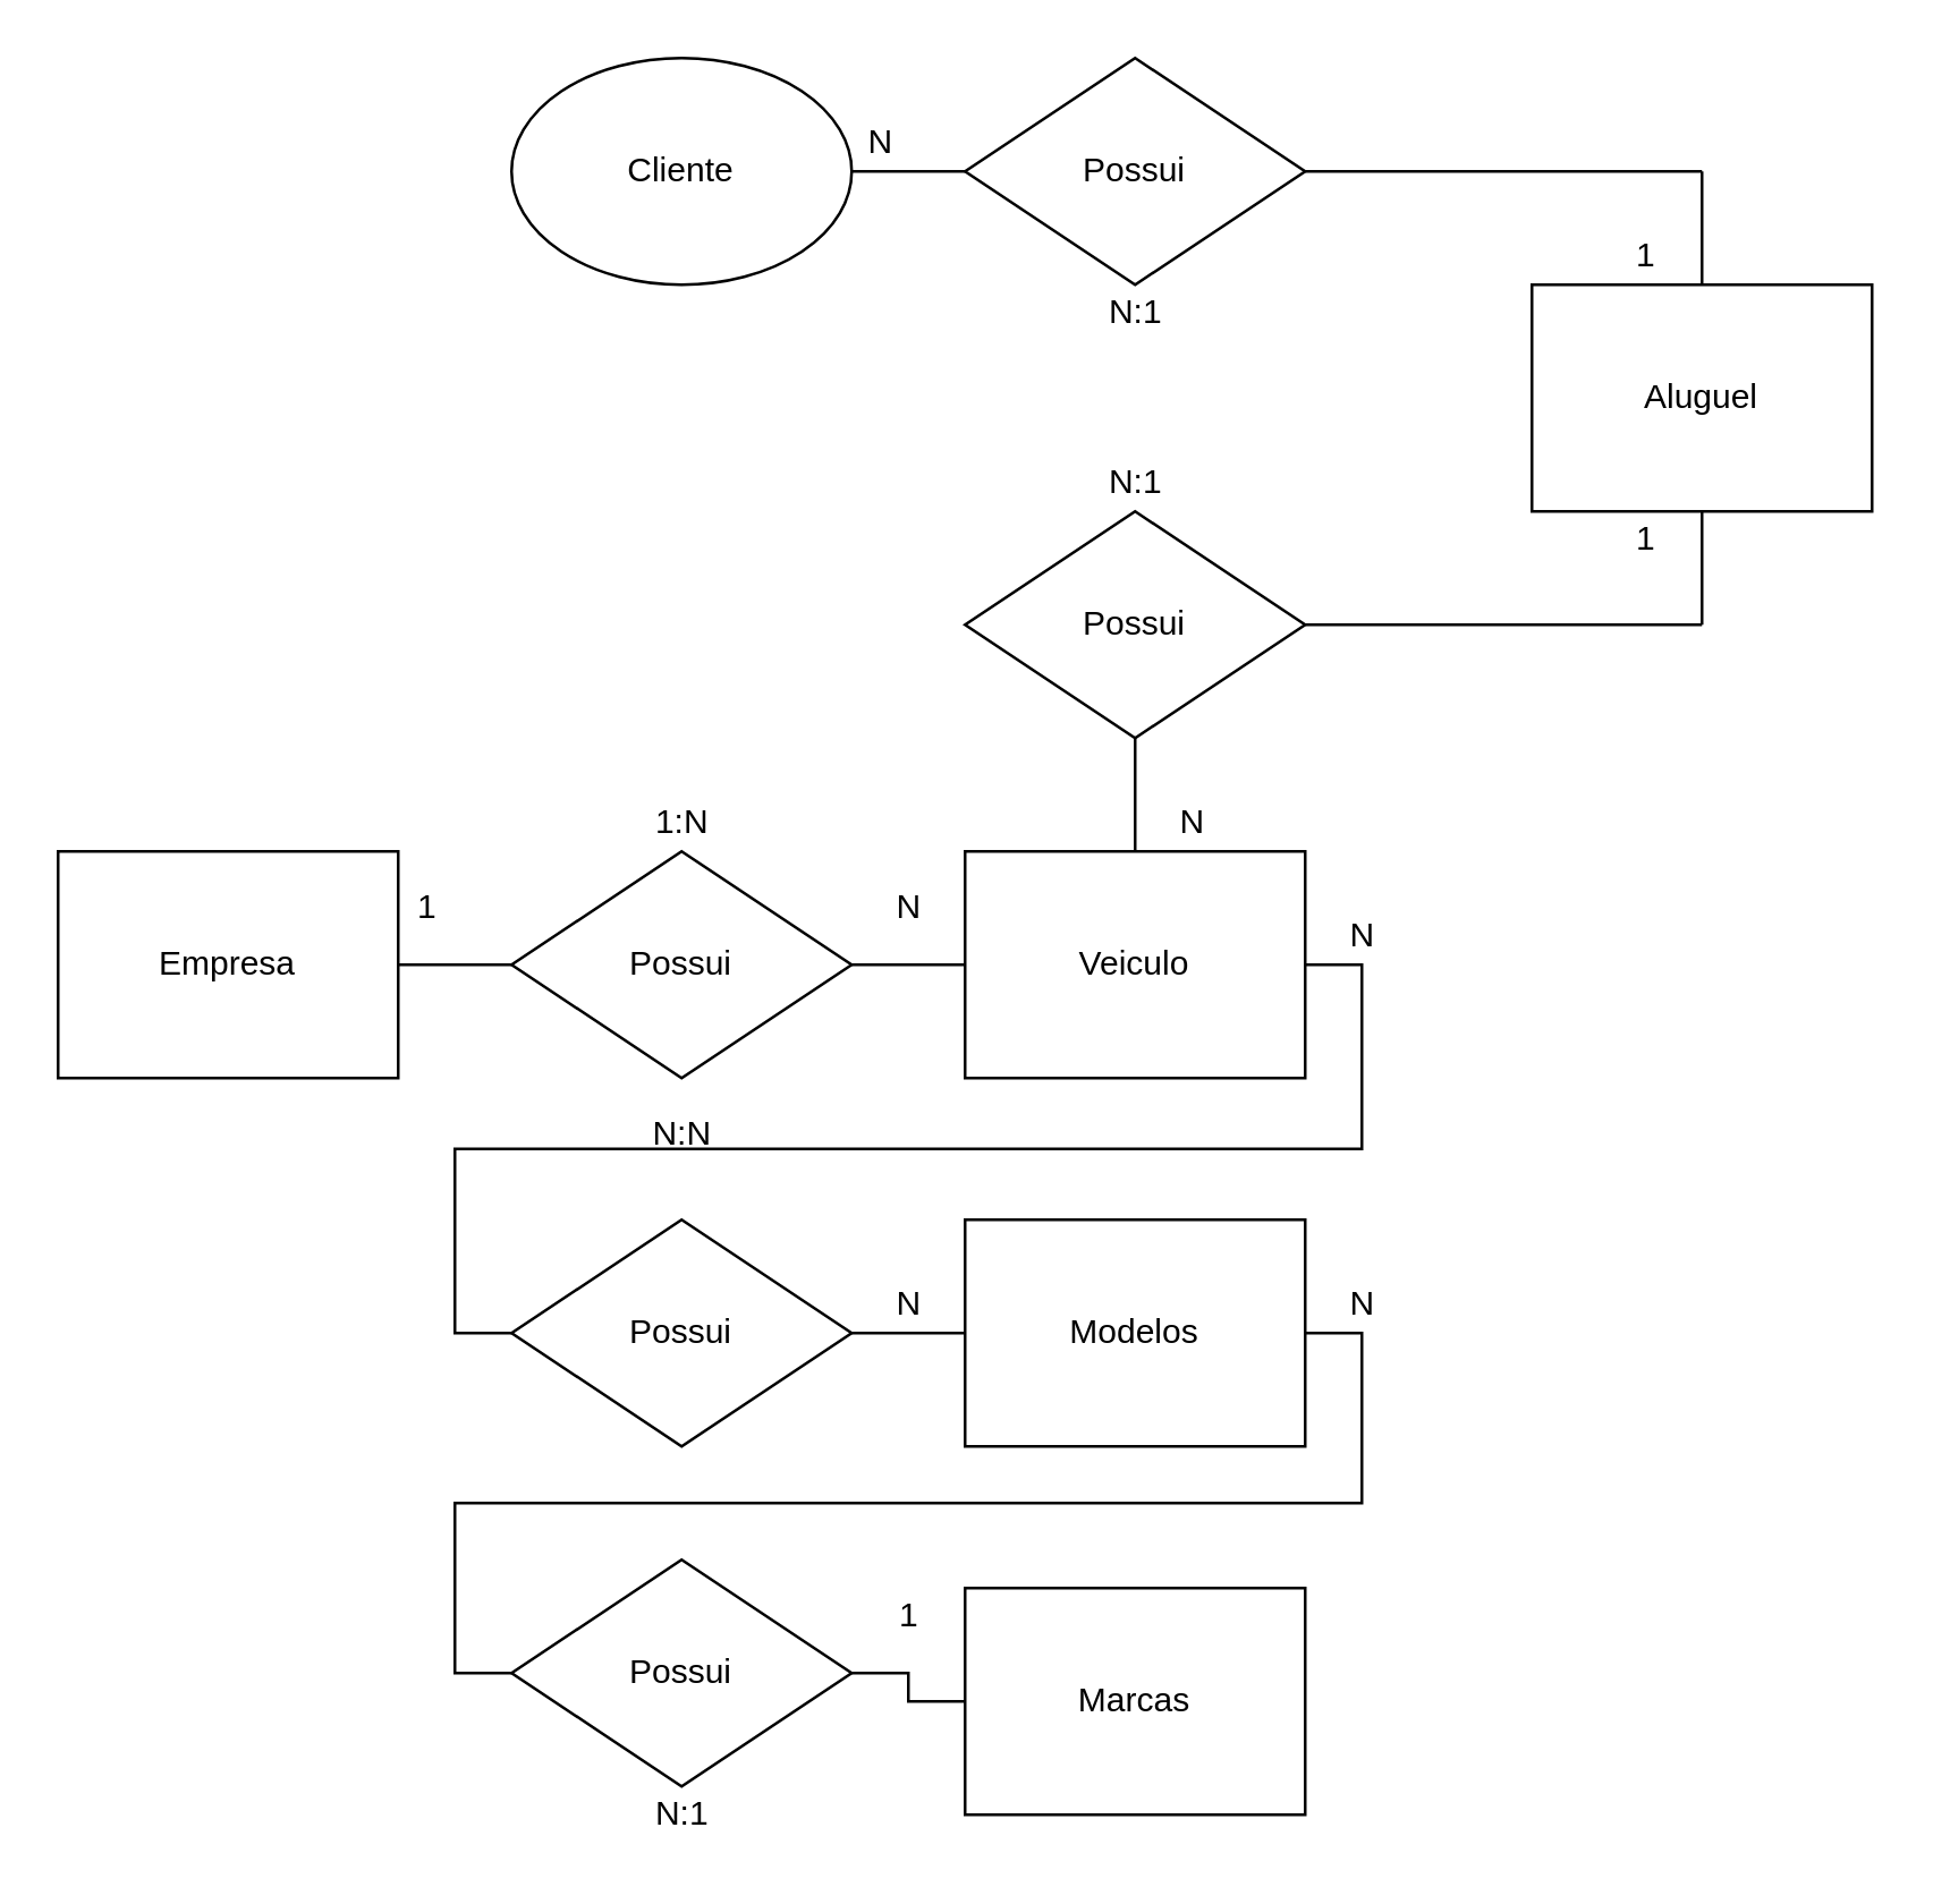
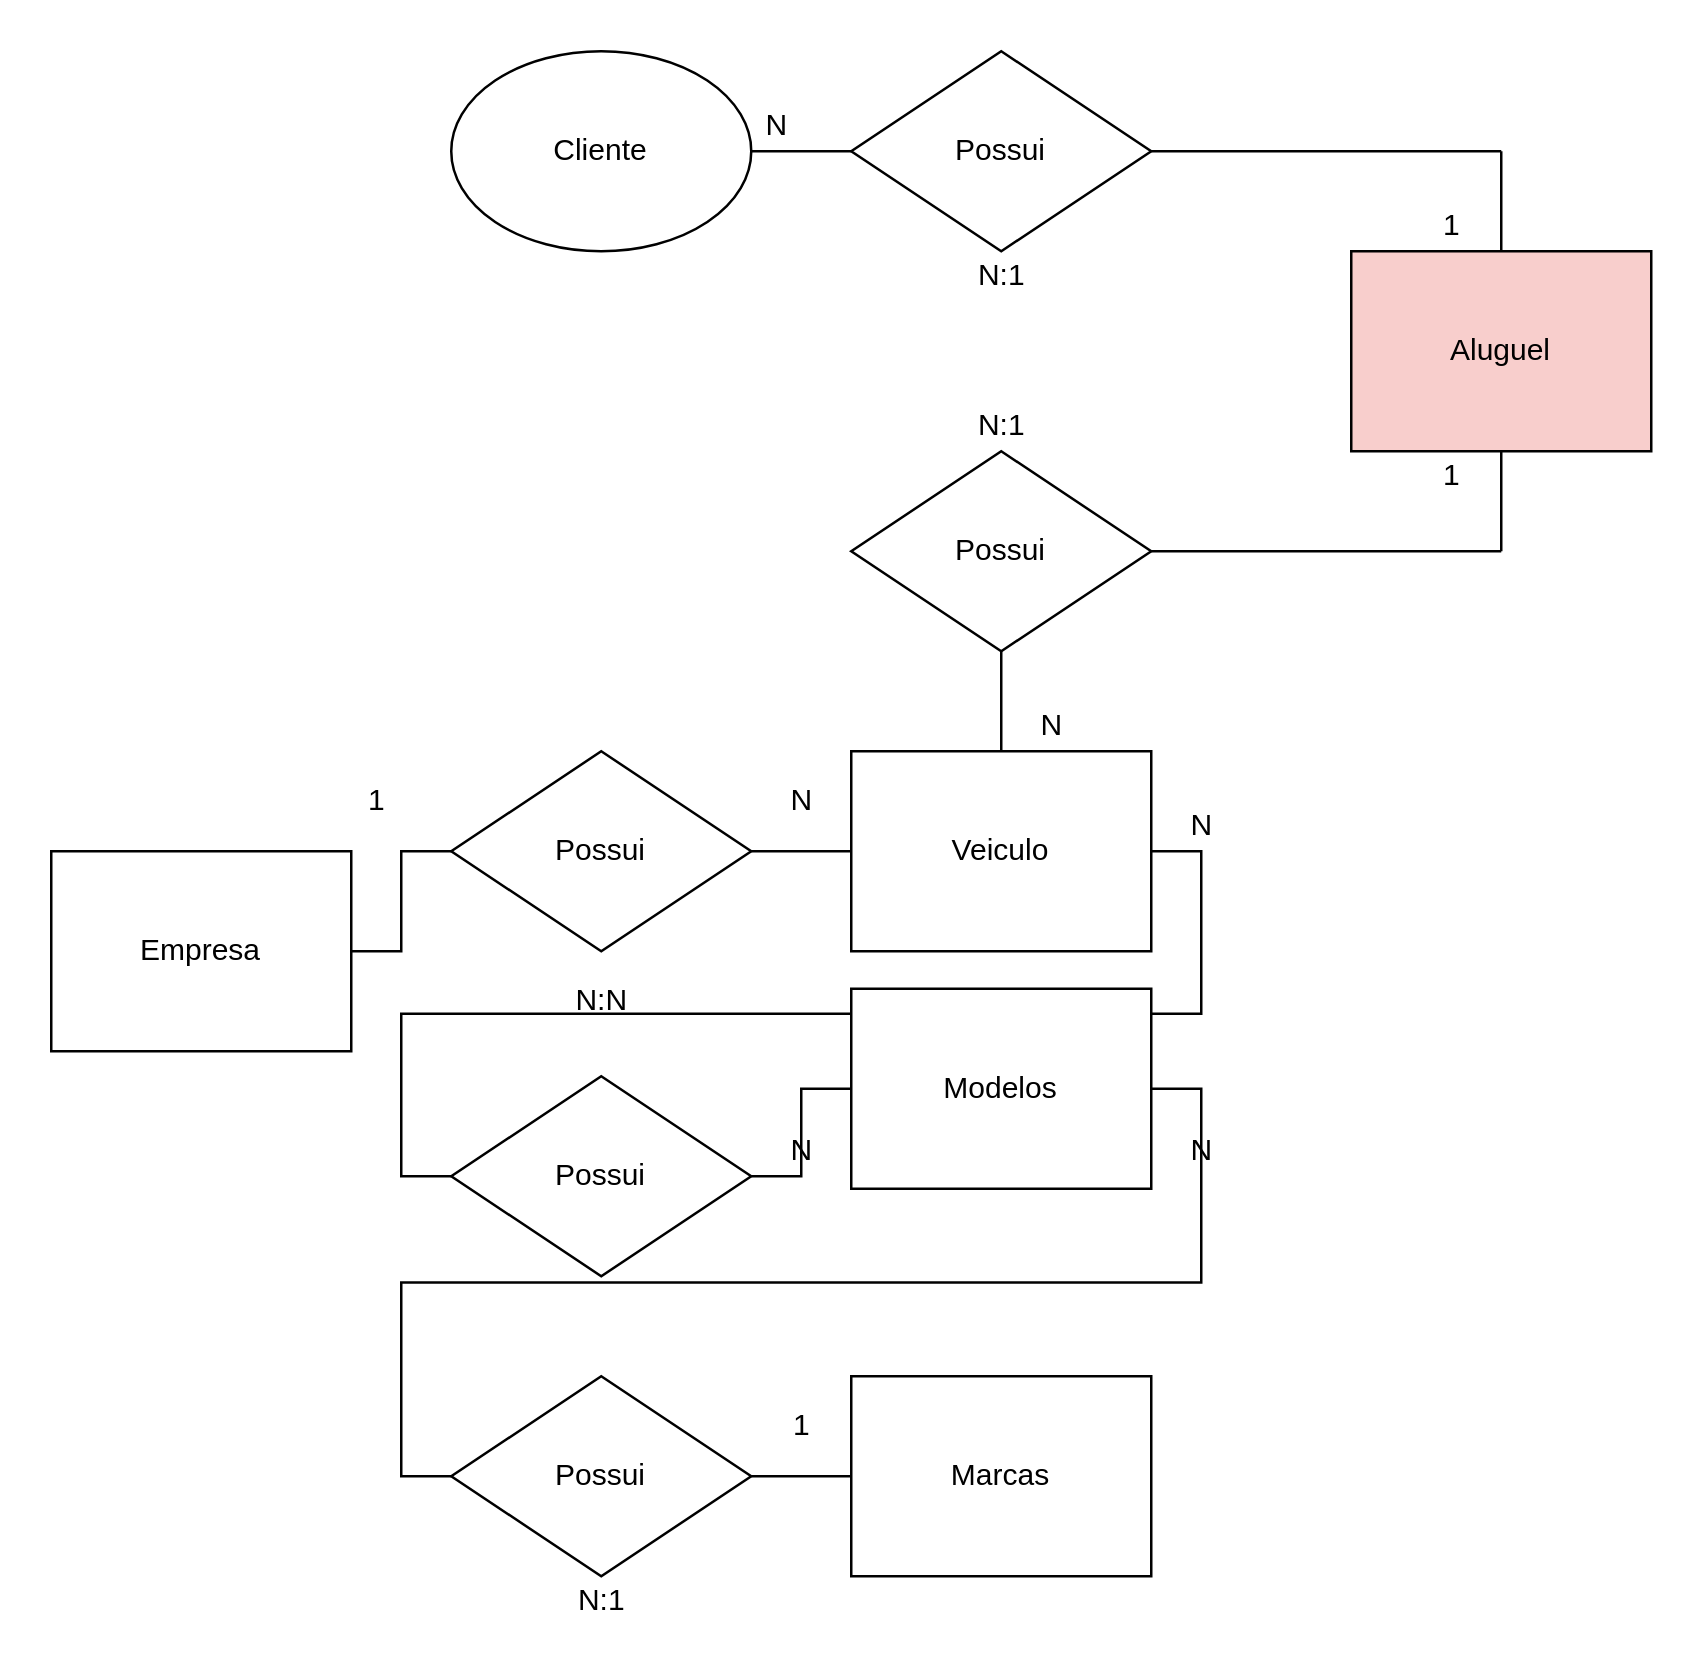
  <mxCell id="0" />
  <mxCell id="1" parent="0" />
  <mxCell id="2" style="edgeStyle=orthogonalEdgeStyle;rounded=0;orthogonalLoop=1;jettySize=auto;html=1;exitX=1;exitY=0.5;exitDx=0;exitDy=0;entryX=0;entryY=0.5;entryDx=0;entryDy=0;endArrow=none;endFill=0;" edge="1" parent="1" source="3" target="5"><mxGeometry relative="1" as="geometry" /></mxCell>
- <mxCell id="3" value="Empresa" style="rounded=0;whiteSpace=wrap;html=1;" vertex="1" parent="1"><mxGeometry x="20" y="300" width="120" height="80" as="geometry" /></mxCell>
+ <mxCell id="3" value="Empresa" style="rounded=0;whiteSpace=wrap;html=1;" vertex="1" parent="1"><mxGeometry x="20" y="340" width="120" height="80" as="geometry" /></mxCell>
  <mxCell id="4" style="edgeStyle=orthogonalEdgeStyle;rounded=0;orthogonalLoop=1;jettySize=auto;html=1;exitX=1;exitY=0.5;exitDx=0;exitDy=0;entryX=0;entryY=0.5;entryDx=0;entryDy=0;endArrow=none;endFill=0;" edge="1" parent="1" source="5" target="8"><mxGeometry relative="1" as="geometry" /></mxCell>
  <mxCell id="5" value="Possui" style="rhombus;whiteSpace=wrap;html=1;" vertex="1" parent="1"><mxGeometry x="180" y="300" width="120" height="80" as="geometry" /></mxCell>
  <mxCell id="6" style="edgeStyle=orthogonalEdgeStyle;rounded=0;orthogonalLoop=1;jettySize=auto;html=1;exitX=1;exitY=0.5;exitDx=0;exitDy=0;entryX=0;entryY=0.5;entryDx=0;entryDy=0;endArrow=none;endFill=0;" edge="1" parent="1" source="8" target="10"><mxGeometry relative="1" as="geometry" /></mxCell>
  <mxCell id="7" style="edgeStyle=orthogonalEdgeStyle;rounded=0;orthogonalLoop=1;jettySize=auto;html=1;exitX=0.5;exitY=0;exitDx=0;exitDy=0;entryX=0.5;entryY=1;entryDx=0;entryDy=0;endArrow=none;endFill=0;" edge="1" parent="1" source="8" target="30"><mxGeometry relative="1" as="geometry" /></mxCell>
  <mxCell id="8" value="Veiculo" style="rounded=0;whiteSpace=wrap;html=1;" vertex="1" parent="1"><mxGeometry x="340" y="300" width="120" height="80" as="geometry" /></mxCell>
  <mxCell id="9" style="edgeStyle=orthogonalEdgeStyle;rounded=0;orthogonalLoop=1;jettySize=auto;html=1;exitX=1;exitY=0.5;exitDx=0;exitDy=0;entryX=0;entryY=0.5;entryDx=0;entryDy=0;endArrow=none;endFill=0;" edge="1" parent="1" source="10" target="13"><mxGeometry relative="1" as="geometry" /></mxCell>
  <mxCell id="10" value="Possui" style="rhombus;whiteSpace=wrap;html=1;" vertex="1" parent="1"><mxGeometry x="180" y="430" width="120" height="80" as="geometry" /></mxCell>
- <mxCell id="11" value="Marcas" style="rounded=0;whiteSpace=wrap;html=1;" vertex="1" parent="1"><mxGeometry x="340" y="560" width="120" height="80" as="geometry" /></mxCell>
+ <mxCell id="11" value="Marcas" style="rounded=0;whiteSpace=wrap;html=1;" vertex="1" parent="1"><mxGeometry x="340" y="550" width="120" height="80" as="geometry" /></mxCell>
  <mxCell id="12" style="edgeStyle=orthogonalEdgeStyle;rounded=0;orthogonalLoop=1;jettySize=auto;html=1;exitX=1;exitY=0.5;exitDx=0;exitDy=0;entryX=0;entryY=0.5;entryDx=0;entryDy=0;endArrow=none;endFill=0;" edge="1" parent="1" source="13" target="15"><mxGeometry relative="1" as="geometry" /></mxCell>
- <mxCell id="13" value="Modelos" style="rounded=0;whiteSpace=wrap;html=1;" vertex="1" parent="1"><mxGeometry x="340" y="430" width="120" height="80" as="geometry" /></mxCell>
+ <mxCell id="13" value="Modelos" style="rounded=0;whiteSpace=wrap;html=1;" vertex="1" parent="1"><mxGeometry x="340" y="395" width="120" height="80" as="geometry" /></mxCell>
  <mxCell id="14" style="edgeStyle=orthogonalEdgeStyle;rounded=0;orthogonalLoop=1;jettySize=auto;html=1;exitX=1;exitY=0.5;exitDx=0;exitDy=0;entryX=0;entryY=0.5;entryDx=0;entryDy=0;endArrow=none;endFill=0;" edge="1" parent="1" source="15" target="11"><mxGeometry relative="1" as="geometry" /></mxCell>
  <mxCell id="15" value="Possui" style="rhombus;whiteSpace=wrap;html=1;" vertex="1" parent="1"><mxGeometry x="180" y="550" width="120" height="80" as="geometry" /></mxCell>
  <mxCell id="16" value="1" style="text;html=1;align=center;verticalAlign=middle;resizable=0;points=[];autosize=1;strokeColor=none;" vertex="1" parent="1"><mxGeometry x="140" y="310" width="20" height="20" as="geometry" /></mxCell>
  <mxCell id="17" value="N" style="text;html=1;align=center;verticalAlign=middle;resizable=0;points=[];autosize=1;strokeColor=none;" vertex="1" parent="1"><mxGeometry x="310" y="310" width="20" height="20" as="geometry" /></mxCell>
  <mxCell id="18" value="N" style="text;html=1;align=center;verticalAlign=middle;resizable=0;points=[];autosize=1;strokeColor=none;" vertex="1" parent="1"><mxGeometry x="470" y="320" width="20" height="20" as="geometry" /></mxCell>
  <mxCell id="19" value="N" style="text;html=1;align=center;verticalAlign=middle;resizable=0;points=[];autosize=1;strokeColor=none;" vertex="1" parent="1"><mxGeometry x="310" y="450" width="20" height="20" as="geometry" /></mxCell>
  <mxCell id="20" value="N" style="text;html=1;align=center;verticalAlign=middle;resizable=0;points=[];autosize=1;strokeColor=none;" vertex="1" parent="1"><mxGeometry x="470" y="450" width="20" height="20" as="geometry" /></mxCell>
  <mxCell id="21" value="1" style="text;html=1;align=center;verticalAlign=middle;resizable=0;points=[];autosize=1;strokeColor=none;" vertex="1" parent="1"><mxGeometry x="310" y="560" width="20" height="20" as="geometry" /></mxCell>
  <mxCell id="22" value="Cliente" style="ellipse;whiteSpace=wrap;html=1;" vertex="1" parent="1"><mxGeometry x="180" y="20" width="120" height="80" as="geometry" /></mxCell>
  <mxCell id="23" style="edgeStyle=orthogonalEdgeStyle;rounded=0;orthogonalLoop=1;jettySize=auto;html=1;exitX=0.5;exitY=1;exitDx=0;exitDy=0;endArrow=none;endFill=0;" edge="1" parent="1" source="25"><mxGeometry relative="1" as="geometry"><mxPoint x="600" y="220" as="targetPoint" /></mxGeometry></mxCell>
  <mxCell id="24" style="edgeStyle=orthogonalEdgeStyle;rounded=0;orthogonalLoop=1;jettySize=auto;html=1;exitX=0.5;exitY=0;exitDx=0;exitDy=0;endArrow=none;endFill=0;" edge="1" parent="1" source="25"><mxGeometry relative="1" as="geometry"><mxPoint x="600" y="60" as="targetPoint" /></mxGeometry></mxCell>
- <mxCell id="25" value="Aluguel" style="rounded=0;whiteSpace=wrap;html=1;" vertex="1" parent="1"><mxGeometry x="540" y="100" width="120" height="80" as="geometry" /></mxCell>
+ <mxCell id="25" value="Aluguel" style="rounded=0;whiteSpace=wrap;html=1;fillColor=#f8cecc;" vertex="1" parent="1"><mxGeometry x="540" y="100" width="120" height="80" as="geometry" /></mxCell>
  <mxCell id="26" style="edgeStyle=orthogonalEdgeStyle;rounded=0;orthogonalLoop=1;jettySize=auto;html=1;exitX=1;exitY=0.5;exitDx=0;exitDy=0;endArrow=none;endFill=0;" edge="1" parent="1" source="28"><mxGeometry relative="1" as="geometry"><mxPoint x="600" y="60" as="targetPoint" /></mxGeometry></mxCell>
  <mxCell id="27" style="edgeStyle=orthogonalEdgeStyle;rounded=0;orthogonalLoop=1;jettySize=auto;html=1;exitX=0;exitY=0.5;exitDx=0;exitDy=0;entryX=1;entryY=0.5;entryDx=0;entryDy=0;endArrow=none;endFill=0;" edge="1" parent="1" source="28" target="22"><mxGeometry relative="1" as="geometry" /></mxCell>
  <mxCell id="28" value="Possui" style="rhombus;whiteSpace=wrap;html=1;" vertex="1" parent="1"><mxGeometry x="340" y="20" width="120" height="80" as="geometry" /></mxCell>
  <mxCell id="29" style="edgeStyle=orthogonalEdgeStyle;rounded=0;orthogonalLoop=1;jettySize=auto;html=1;exitX=1;exitY=0.5;exitDx=0;exitDy=0;endArrow=none;endFill=0;" edge="1" parent="1" source="30"><mxGeometry relative="1" as="geometry"><mxPoint x="600" y="220" as="targetPoint" /></mxGeometry></mxCell>
  <mxCell id="30" value="Possui" style="rhombus;whiteSpace=wrap;html=1;" vertex="1" parent="1"><mxGeometry x="340" y="180" width="120" height="80" as="geometry" /></mxCell>
  <mxCell id="31" value="N" style="text;html=1;align=center;verticalAlign=middle;resizable=0;points=[];autosize=1;strokeColor=none;" vertex="1" parent="1"><mxGeometry x="300" y="40" width="20" height="20" as="geometry" /></mxCell>
  <mxCell id="32" value="1" style="text;html=1;align=center;verticalAlign=middle;resizable=0;points=[];autosize=1;strokeColor=none;" vertex="1" parent="1"><mxGeometry x="570" y="80" width="20" height="20" as="geometry" /></mxCell>
  <mxCell id="33" value="N:1" style="text;html=1;align=center;verticalAlign=middle;resizable=0;points=[];autosize=1;strokeColor=none;" vertex="1" parent="1"><mxGeometry x="385" y="100" width="30" height="20" as="geometry" /></mxCell>
  <mxCell id="34" value="N:1" style="text;html=1;align=center;verticalAlign=middle;resizable=0;points=[];autosize=1;strokeColor=none;" vertex="1" parent="1"><mxGeometry x="385" y="160" width="30" height="20" as="geometry" /></mxCell>
  <mxCell id="35" value="1" style="text;html=1;align=center;verticalAlign=middle;resizable=0;points=[];autosize=1;strokeColor=none;" vertex="1" parent="1"><mxGeometry x="570" y="180" width="20" height="20" as="geometry" /></mxCell>
  <mxCell id="36" value="N" style="text;html=1;align=center;verticalAlign=middle;resizable=0;points=[];autosize=1;strokeColor=none;" vertex="1" parent="1"><mxGeometry x="410" y="280" width="20" height="20" as="geometry" /></mxCell>
- <mxCell id="37" value="1:N" style="text;html=1;align=center;verticalAlign=middle;resizable=0;points=[];autosize=1;strokeColor=none;" vertex="1" parent="1"><mxGeometry x="225" y="280" width="30" height="20" as="geometry" /></mxCell>
  <mxCell id="38" value="N:N" style="text;html=1;align=center;verticalAlign=middle;resizable=0;points=[];autosize=1;strokeColor=none;" vertex="1" parent="1"><mxGeometry x="220" y="390" width="40" height="20" as="geometry" /></mxCell>
  <mxCell id="39" value="N:1" style="text;html=1;align=center;verticalAlign=middle;resizable=0;points=[];autosize=1;strokeColor=none;" vertex="1" parent="1"><mxGeometry x="225" y="630" width="30" height="20" as="geometry" /></mxCell>
